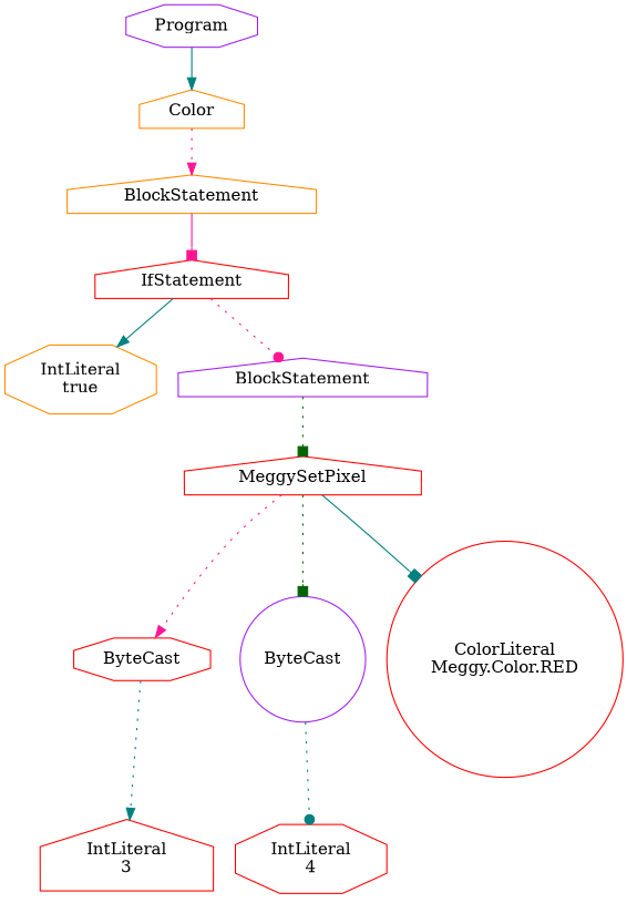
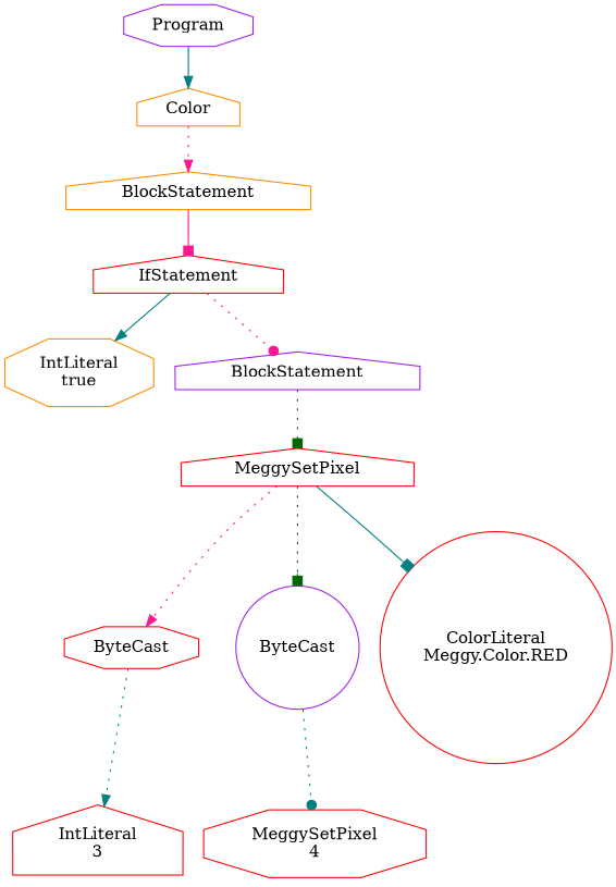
  digraph {
    node [color=red shape=house]
    edge [arrowhead=normal color=teal style=dotted]
    n1 [color=purple label=Program shape=octagon]
    n2 [color=darkorange label=Color]
    n3 [color=darkorange label=BlockStatement]
    n4 [label=IfStatement]
    n5 [color=darkorange label="IntLiteral\ntrue" shape=octagon]
    n6 [color=purple label=BlockStatement]
    n7 [label=MeggySetPixel]
    n8 [label=ByteCast shape=octagon]
    n9 [color=purple label=ByteCast shape=circle]
    n10 [label="ColorLiteral\nMeggy.Color.RED" shape=circle]
    n11 [label="IntLiteral\n3"]
-   n12 [label="IntLiteral\n4" shape=octagon]
+   n12 [label="MeggySetPixel\n4" shape=octagon]
    n1 -> n2 [style=solid]
    n2 -> n3 [color=deeppink]
    n3 -> n4 [arrowhead=box color=deeppink style=solid]
    n4 -> n5 [style=solid]
    n4 -> n6 [arrowhead=dot color=deeppink]
    n6 -> n7 [arrowhead=box color=darkgreen]
    n7 -> n8 [color=deeppink]
    n7 -> n9 [arrowhead=box color=darkgreen]
    n7 -> n10 [arrowhead=box style=solid]
    n8 -> n11
    n9 -> n12 [arrowhead=dot]
  }
